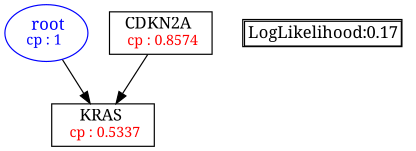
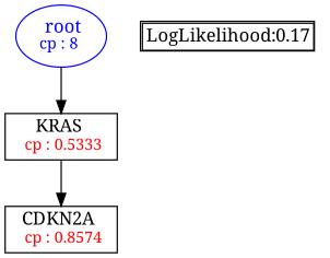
  digraph {
    fontname="Noto Serif"
    fontsize=10
    node [fontname="Noto Serif" shape=box]
    edge [fontname="Noto Serif"]
-   n1 [color=Blue label=<<font color='Blue'> root</font><br/><font color='Blue' POINT-SIZE='12'>cp : 1 </font>> shape=oval]
-   n2 [label=<KRAS <br/> <font color='Red' POINT-SIZE='12'> cp : 0.5337 </font>>]
+   n1 [color=Blue label=<<font color='Blue'> root</font><br/><font color='Blue' POINT-SIZE='12'>cp : 8 </font>> shape=oval]
+   n2 [label=<KRAS <br/> <font color='Red' POINT-SIZE='12'> cp : 0.5333 </font>>]
    n3 [label=<CDKN2A <br/> <font color='Red' POINT-SIZE='12'> cp : 0.8574 </font>>]
    n4 [label=<<TABLE BORDER="1" CELLBORDER="1" CELLSPACING="0" >     <TR><TD ALIGN="LEFT">LogLikelihood:0.17</TD></TR>     </TABLE>> shape=plaintext]
    n1 -> n2
-   n3 -> n2
+   n2 -> n3
  }
